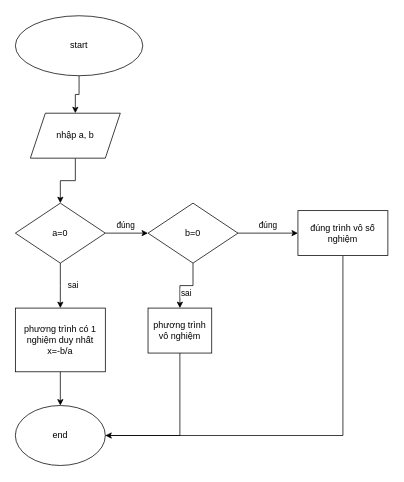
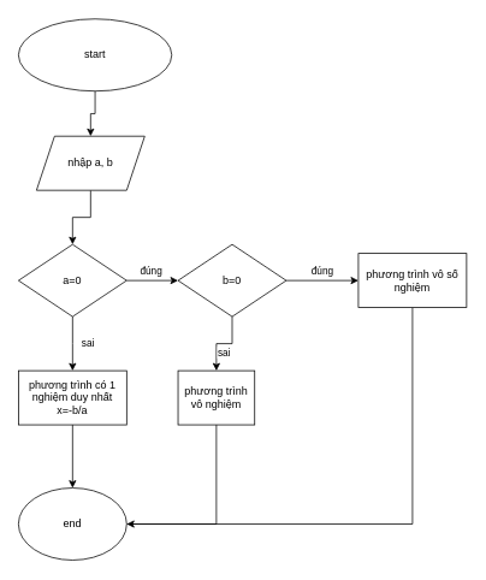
  <mxCell id="0" />
  <mxCell id="1" parent="0" />
  <mxCell id="2" value="" style="edgeStyle=orthogonalEdgeStyle;rounded=0;orthogonalLoop=1;jettySize=auto;html=1;" edge="1" parent="1" source="3" target="5"><mxGeometry relative="1" as="geometry" /></mxCell>
  <mxCell id="3" value="start" style="ellipse;whiteSpace=wrap;html=1;" vertex="1" parent="1"><mxGeometry x="20" y="20" width="170" height="80" as="geometry" /></mxCell>
  <mxCell id="4" value="" style="edgeStyle=orthogonalEdgeStyle;rounded=0;orthogonalLoop=1;jettySize=auto;html=1;" edge="1" parent="1" source="5" target="8"><mxGeometry relative="1" as="geometry" /></mxCell>
  <mxCell id="5" value="nhập a, b" style="shape=parallelogram;perimeter=parallelogramPerimeter;whiteSpace=wrap;html=1;fixedSize=1;" vertex="1" parent="1"><mxGeometry x="40" y="150" width="120" height="60" as="geometry" /></mxCell>
  <mxCell id="6" value="sai" style="edgeStyle=orthogonalEdgeStyle;rounded=0;orthogonalLoop=1;jettySize=auto;html=1;" edge="1" parent="1" source="8" target="10"><mxGeometry y="17" relative="1" as="geometry"><Array as="points"><mxPoint x="80" y="380" /><mxPoint x="80" y="380" /></Array><mxPoint as="offset" /></mxGeometry></mxCell>
  <mxCell id="7" value="đúng" style="edgeStyle=orthogonalEdgeStyle;rounded=0;orthogonalLoop=1;jettySize=auto;html=1;" edge="1" parent="1" source="8" target="13"><mxGeometry x="-0.053" y="10" relative="1" as="geometry"><mxPoint as="offset" /></mxGeometry></mxCell>
  <mxCell id="8" value="a=0" style="rhombus;whiteSpace=wrap;html=1;" vertex="1" parent="1"><mxGeometry x="20" y="270" width="120" height="80" as="geometry" /></mxCell>
  <mxCell id="9" value="" style="edgeStyle=orthogonalEdgeStyle;rounded=0;orthogonalLoop=1;jettySize=auto;html=1;" edge="1" parent="1" source="10" target="18"><mxGeometry relative="1" as="geometry" /></mxCell>
- <mxCell id="10" value="phương trình có 1 nghiệm duy nhất&lt;div&gt;x=-b/a&lt;/div&gt;" style="whiteSpace=wrap;html=1;" vertex="1" parent="1"><mxGeometry x="20" y="410" width="120" height="85" as="geometry" /></mxCell>
+ <mxCell id="10" value="phương trình có 1 nghiệm duy nhất&lt;div&gt;x=-b/a&lt;/div&gt;" style="whiteSpace=wrap;html=1;" vertex="1" parent="1"><mxGeometry x="20" y="410" width="120" height="60" as="geometry" /></mxCell>
  <mxCell id="11" value="sai" style="edgeStyle=orthogonalEdgeStyle;rounded=0;orthogonalLoop=1;jettySize=auto;html=1;" edge="1" parent="1" source="13" target="15"><mxGeometry y="10" relative="1" as="geometry"><mxPoint as="offset" /></mxGeometry></mxCell>
  <mxCell id="12" value="đúng" style="edgeStyle=orthogonalEdgeStyle;rounded=0;orthogonalLoop=1;jettySize=auto;html=1;" edge="1" parent="1" source="13" target="17"><mxGeometry y="10" relative="1" as="geometry"><mxPoint as="offset" /></mxGeometry></mxCell>
  <mxCell id="13" value="b=0" style="rhombus;whiteSpace=wrap;html=1;" vertex="1" parent="1"><mxGeometry x="197" y="270" width="120" height="80" as="geometry" /></mxCell>
  <mxCell id="14" style="edgeStyle=orthogonalEdgeStyle;rounded=0;orthogonalLoop=1;jettySize=auto;html=1;exitX=0.5;exitY=1;exitDx=0;exitDy=0;entryX=1;entryY=0.5;entryDx=0;entryDy=0;" edge="1" parent="1" source="15" target="18"><mxGeometry relative="1" as="geometry" /></mxCell>
  <mxCell id="15" value="phương trình vô nghiệm" style="whiteSpace=wrap;html=1;" vertex="1" parent="1"><mxGeometry x="197" y="410" width="85" height="60" as="geometry" /></mxCell>
  <mxCell id="16" style="edgeStyle=orthogonalEdgeStyle;rounded=0;orthogonalLoop=1;jettySize=auto;html=1;exitX=0.5;exitY=1;exitDx=0;exitDy=0;entryX=1;entryY=0.5;entryDx=0;entryDy=0;endArrow=none;" edge="1" parent="1" source="17" target="18"><mxGeometry relative="1" as="geometry" /></mxCell>
- <mxCell id="17" value="đúng trình vô số nghiệm" style="whiteSpace=wrap;html=1;" vertex="1" parent="1"><mxGeometry x="397" y="280" width="120" height="60" as="geometry" /></mxCell>
+ <mxCell id="17" value="phương trình vô số nghiệm" style="whiteSpace=wrap;html=1;" vertex="1" parent="1"><mxGeometry x="397" y="280" width="120" height="60" as="geometry" /></mxCell>
  <mxCell id="18" value="end" style="ellipse;whiteSpace=wrap;html=1;" vertex="1" parent="1"><mxGeometry x="20" y="540" width="120" height="80" as="geometry" /></mxCell>
